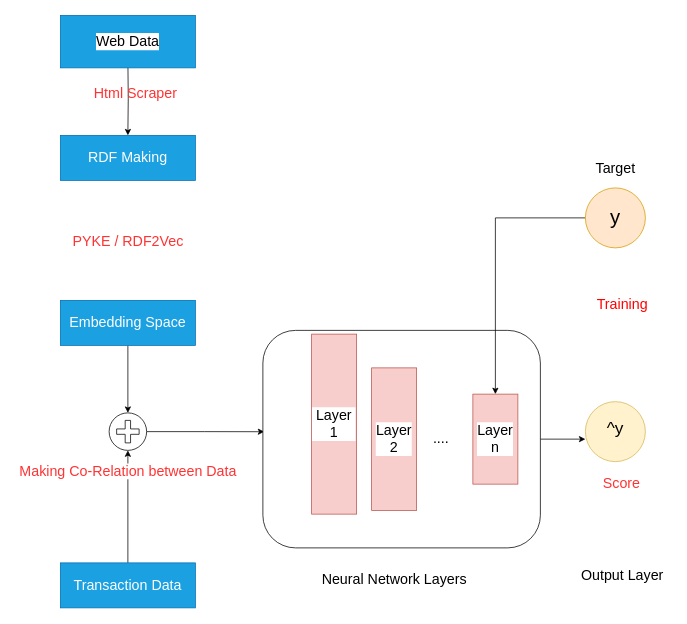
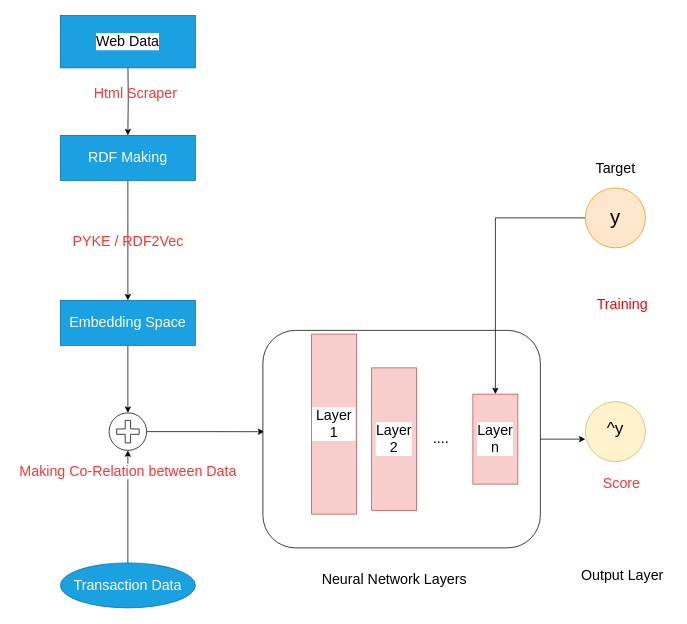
  <mxCell id="0" />
  <mxCell id="1" parent="0" />
  <mxCell id="2" style="edgeStyle=orthogonalEdgeStyle;rounded=0;orthogonalLoop=1;jettySize=auto;html=1;entryX=0.5;entryY=0;entryDx=0;entryDy=0;" edge="1" parent="1" target="4"><mxGeometry relative="1" as="geometry"><mxPoint x="170" y="80" as="sourcePoint" /></mxGeometry></mxCell>
+ <mxCell id="3" style="edgeStyle=orthogonalEdgeStyle;rounded=0;orthogonalLoop=1;jettySize=auto;html=1;entryX=0.5;entryY=0;entryDx=0;entryDy=0;fontSize=19;" edge="1" parent="1" source="4" target="7"><mxGeometry relative="1" as="geometry" /></mxCell>
  <mxCell id="4" value="&lt;font style=&quot;font-size: 19px&quot;&gt;RDF Making&lt;/font&gt;" style="rounded=0;whiteSpace=wrap;html=1;fillColor=#1ba1e2;strokeColor=#006EAF;fontColor=#ffffff;" vertex="1" parent="1"><mxGeometry x="80" y="180" width="180" height="60" as="geometry" /></mxCell>
  <mxCell id="5" value="&lt;font style=&quot;font-size: 19px&quot; color=&quot;#ff3333&quot;&gt;Html Scraper&lt;/font&gt;" style="text;html=1;align=center;verticalAlign=middle;resizable=0;points=[];autosize=1;fontSize=19;" vertex="1" parent="1"><mxGeometry x="115" y="110" width="130" height="30" as="geometry" /></mxCell>
  <mxCell id="6" style="edgeStyle=orthogonalEdgeStyle;rounded=0;orthogonalLoop=1;jettySize=auto;html=1;entryX=0.5;entryY=0;entryDx=0;entryDy=0;fontSize=19;" edge="1" parent="1" source="7" target="12"><mxGeometry relative="1" as="geometry" /></mxCell>
  <mxCell id="7" value="Embedding Space" style="rounded=0;whiteSpace=wrap;html=1;fontSize=19;fillColor=#1ba1e2;strokeColor=#006EAF;fontColor=#ffffff;" vertex="1" parent="1"><mxGeometry x="80" y="400" width="180" height="60" as="geometry" /></mxCell>
  <mxCell id="8" value="&lt;font style=&quot;font-size: 19px&quot; color=&quot;#ff3333&quot;&gt;PYKE / RDF2Vec&lt;/font&gt;" style="text;html=1;align=center;verticalAlign=middle;resizable=0;points=[];autosize=1;fontSize=19;" vertex="1" parent="1"><mxGeometry x="90" y="307" width="160" height="30" as="geometry" /></mxCell>
  <mxCell id="9" style="edgeStyle=orthogonalEdgeStyle;rounded=0;orthogonalLoop=1;jettySize=auto;html=1;entryX=0.5;entryY=1;entryDx=0;entryDy=0;fontSize=19;" edge="1" parent="1" source="10" target="12"><mxGeometry relative="1" as="geometry" /></mxCell>
- <mxCell id="10" value="Transaction Data" style="rounded=0;whiteSpace=wrap;html=1;fontSize=19;fillColor=#1ba1e2;strokeColor=#006EAF;fontColor=#ffffff;" vertex="1" parent="1"><mxGeometry x="80" y="750" width="180" height="60" as="geometry" /></mxCell>
+ <mxCell id="10" value="Transaction Data" style="ellipse;whiteSpace=wrap;html=1;fontSize=19;fillColor=#1ba1e2;strokeColor=#006EAF;fontColor=#ffffff;" vertex="1" parent="1"><mxGeometry x="80" y="750" width="180" height="60" as="geometry" /></mxCell>
  <mxCell id="11" value="" style="edgeStyle=orthogonalEdgeStyle;rounded=0;orthogonalLoop=1;jettySize=auto;html=1;fontSize=19;entryX=0.005;entryY=0.466;entryDx=0;entryDy=0;entryPerimeter=0;" edge="1" parent="1" source="12" target="14"><mxGeometry relative="1" as="geometry"><mxPoint x="275" y="575" as="targetPoint" /></mxGeometry></mxCell>
  <mxCell id="12" value="" style="shape=mxgraph.bpmn.shape;html=1;verticalLabelPosition=bottom;labelBackgroundColor=#ffffff;verticalAlign=top;align=center;perimeter=ellipsePerimeter;outlineConnect=0;outline=standard;symbol=parallelMultiple;fontSize=19;" vertex="1" parent="1"><mxGeometry x="145" y="550" width="50" height="50" as="geometry" /></mxCell>
  <mxCell id="13" style="edgeStyle=orthogonalEdgeStyle;rounded=0;orthogonalLoop=1;jettySize=auto;html=1;entryX=0;entryY=0.625;entryDx=0;entryDy=0;entryPerimeter=0;fontSize=19;" edge="1" parent="1" source="14" target="16"><mxGeometry relative="1" as="geometry" /></mxCell>
  <mxCell id="14" value="&amp;nbsp; &amp;nbsp; &amp;nbsp; &amp;nbsp; &amp;nbsp; &amp;nbsp; &amp;nbsp; &amp;nbsp; &amp;nbsp; &amp;nbsp; ...." style="rounded=1;whiteSpace=wrap;html=1;fontSize=19;" vertex="1" parent="1"><mxGeometry x="350" y="440" width="370" height="290" as="geometry" /></mxCell>
  <mxCell id="15" value="Neural Network Layers" style="text;html=1;align=center;verticalAlign=middle;resizable=0;points=[];autosize=1;fontSize=19;" vertex="1" parent="1"><mxGeometry x="420" y="758" width="210" height="30" as="geometry" /></mxCell>
  <mxCell id="16" value="&lt;sup&gt;&lt;font style=&quot;font-size: 23px&quot;&gt;^y&lt;/font&gt;&lt;/sup&gt;" style="ellipse;whiteSpace=wrap;html=1;aspect=fixed;fontSize=19;fillColor=#fff2cc;strokeColor=#d6b656;" vertex="1" parent="1"><mxGeometry x="780" y="535" width="80" height="80" as="geometry" /></mxCell>
  <mxCell id="17" value="Output Layer" style="text;html=1;align=center;verticalAlign=middle;resizable=0;points=[];autosize=1;fontSize=19;" vertex="1" parent="1"><mxGeometry x="764" y="752" width="130" height="30" as="geometry" /></mxCell>
  <mxCell id="18" value="&lt;font color=&quot;#ff3333&quot;&gt;Score&lt;/font&gt;" style="text;html=1;align=center;verticalAlign=middle;resizable=0;points=[];autosize=1;fontSize=19;" vertex="1" parent="1"><mxGeometry x="793" y="629" width="70" height="30" as="geometry" /></mxCell>
  <mxCell id="19" value="" style="edgeStyle=orthogonalEdgeStyle;rounded=0;orthogonalLoop=1;jettySize=auto;html=1;fontSize=19;" edge="1" parent="1" source="20" target="27"><mxGeometry relative="1" as="geometry" /></mxCell>
  <mxCell id="20" value="&lt;font style=&quot;font-size: 27px&quot;&gt;y&lt;/font&gt;" style="ellipse;whiteSpace=wrap;html=1;aspect=fixed;fontSize=19;fillColor=#ffe6cc;strokeColor=#d79b00;" vertex="1" parent="1"><mxGeometry x="780" y="250" width="80" height="80" as="geometry" /></mxCell>
  <mxCell id="21" value="Target" style="text;html=1;align=center;verticalAlign=middle;resizable=0;points=[];autosize=1;fontSize=19;" vertex="1" parent="1"><mxGeometry x="785" y="210" width="70" height="30" as="geometry" /></mxCell>
  <mxCell id="22" value="&lt;font style=&quot;font-size: 19px&quot; color=&quot;#ff0000&quot;&gt;Training&lt;/font&gt;" style="text;html=1;align=center;verticalAlign=middle;resizable=0;points=[];autosize=1;fontSize=19;" vertex="1" parent="1"><mxGeometry x="789" y="391" width="80" height="30" as="geometry" /></mxCell>
  <mxCell id="23" value="&lt;span style=&quot;color: rgb(255 , 51 , 51) ; background-color: rgb(255 , 255 , 255)&quot;&gt;&lt;font style=&quot;font-size: 19px&quot;&gt;Making Co-Relation between Data&lt;/font&gt;&lt;/span&gt;" style="text;html=1;align=center;verticalAlign=middle;resizable=0;points=[];autosize=1;fontSize=19;" vertex="1" parent="1"><mxGeometry x="20" y="614" width="300" height="30" as="geometry" /></mxCell>
  <mxCell id="24" value="&lt;font color=&quot;#000000&quot;&gt;Web Data&lt;/font&gt;" style="rounded=0;whiteSpace=wrap;html=1;labelBackgroundColor=#FFFFFF;fontSize=19;fillColor=#1ba1e2;strokeColor=#006EAF;fontColor=#ffffff;" vertex="1" parent="1"><mxGeometry x="80" y="20" width="180" height="70" as="geometry" /></mxCell>
  <mxCell id="25" value="Layer 1" style="rounded=0;whiteSpace=wrap;html=1;labelBackgroundColor=#FFFFFF;fontSize=19;direction=north;fillColor=#f8cecc;strokeColor=#b85450;" vertex="1" parent="1"><mxGeometry x="415" y="445" width="60" height="240" as="geometry" /></mxCell>
  <mxCell id="26" value="Layer&lt;br&gt;2" style="rounded=0;whiteSpace=wrap;html=1;labelBackgroundColor=#FFFFFF;fontSize=19;direction=south;fillColor=#f8cecc;strokeColor=#b85450;" vertex="1" parent="1"><mxGeometry x="495" y="490" width="60" height="190" as="geometry" /></mxCell>
  <mxCell id="27" value="Layer&lt;br&gt;n" style="rounded=0;whiteSpace=wrap;html=1;labelBackgroundColor=#FFFFFF;fontSize=19;direction=south;fillColor=#f8cecc;strokeColor=#b85450;" vertex="1" parent="1"><mxGeometry x="630" y="525" width="60" height="120" as="geometry" /></mxCell>
